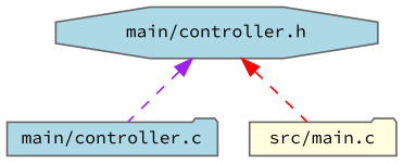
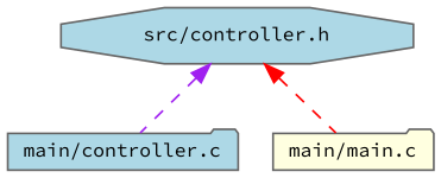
  digraph {
    fontname="Source Code Pro"
    node [color=grey40 fillcolor=lightblue fontname="Source Code Pro" fontsize=10 shape=folder style=filled]
    edge [dir=back fontname="Source Code Pro" fontsize=10 labelfontname=Helvetica labelfontsize=10 style=dashed]
-   n1 [color=gray40 fontcolor=black height=0.2 label="main/controller.h" shape=octagon width=0.4]
+   n1 [color=gray40 fontcolor=black height=0.2 label="src/controller.h" shape=octagon width=0.4]
    n2 [height=0.2 label="main/controller.c" width=0.4]
-   n3 [fillcolor=lightyellow height=0.2 label="src/main.c" width=0.4]
+   n3 [fillcolor=lightyellow height=0.2 label="main/main.c" width=0.4]
    n1 -> n2 [color=purple]
    n1 -> n3 [color=red]
  }
